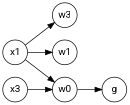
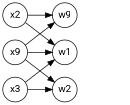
  digraph {
    fontname=Roboto
    rankdir=LR
    node [fontname=Roboto margin=0 shape=circle]
    edge [fontname=Roboto]
-   x1 [width=0.5]
+   x1 [width=0.5 label=x9]
+   x2 [width=0.5]
    x3 [width=0.5]
    w1 [width=0.5]
-   w2 [width=0.5 label=w0]
-   w3 [width=0.5]
-   g [width=0.5]
+   w2 [width=0.5]
+   w3 [width=0.5 label=w9]
    subgraph sub_1 {
      rank=same
      x1
+     x2
      x3
    }
    subgraph sub_2 {
      rank=same
      w1
      w2
      w3
    }
    x1 -> w1
    x1 -> w2
    x1 -> w3
+   x2 -> w1
+   x2 -> w3
+   x3 -> w1
    x3 -> w2
-   w2 -> g
  }
